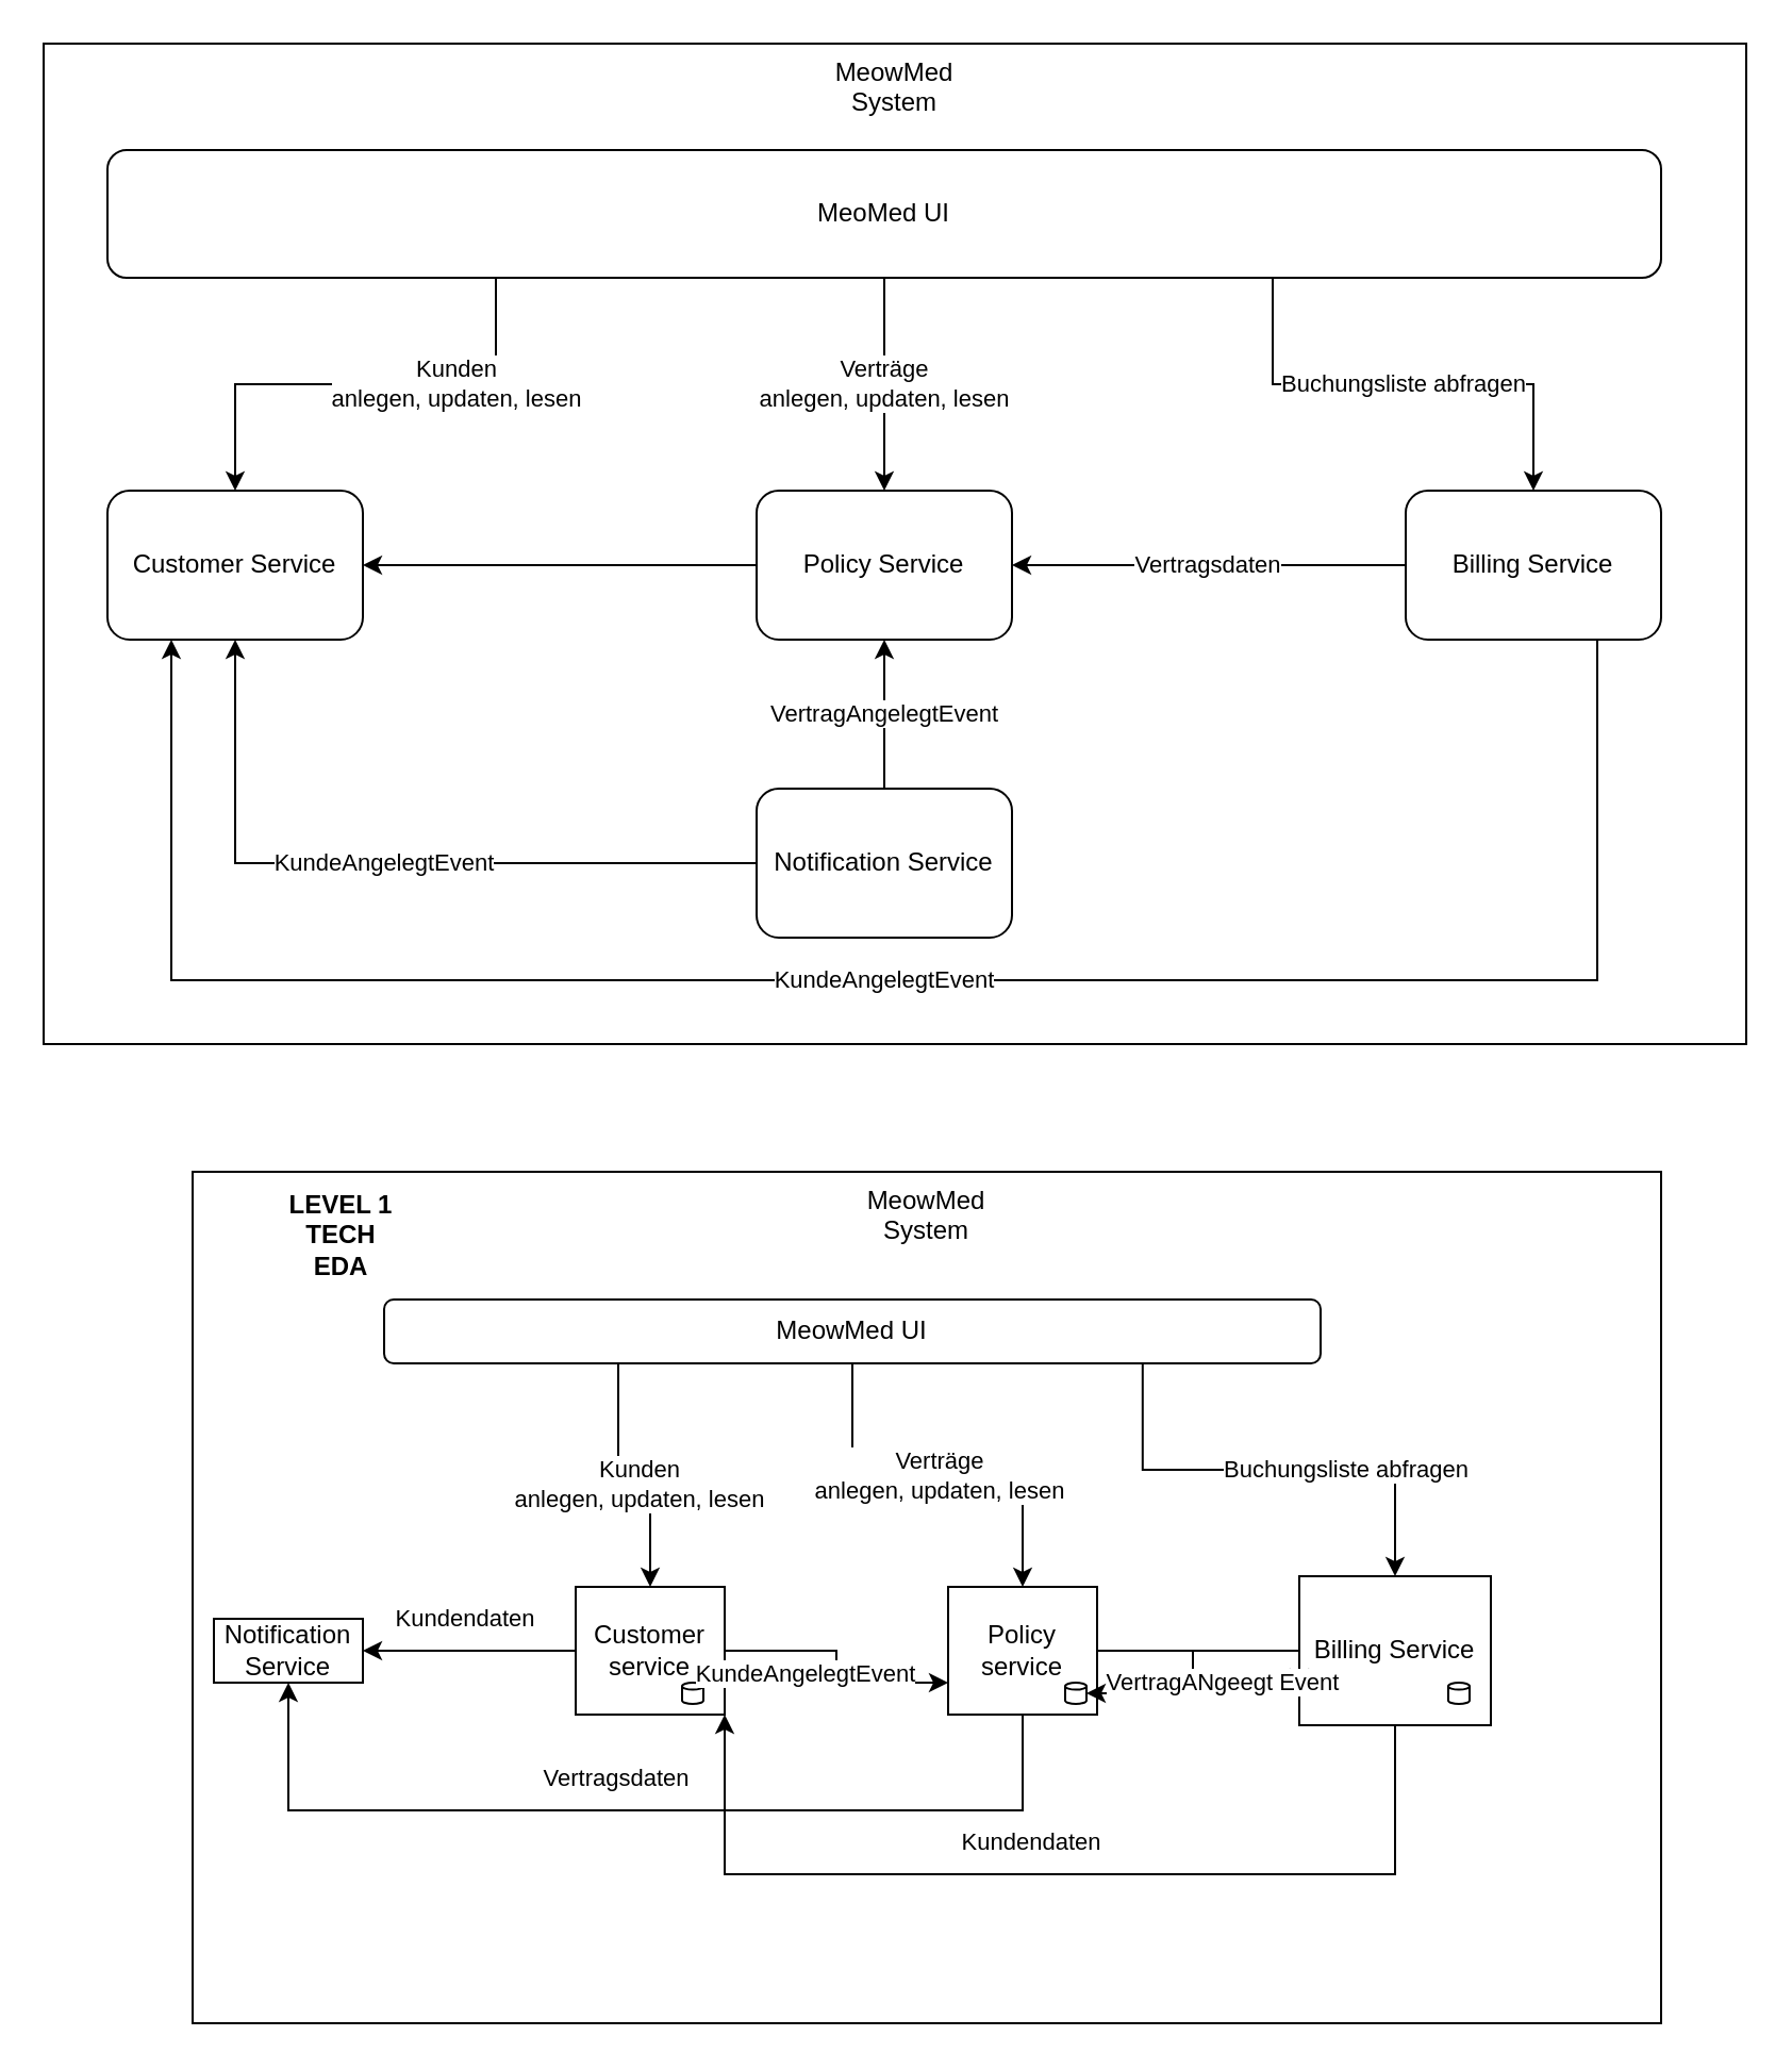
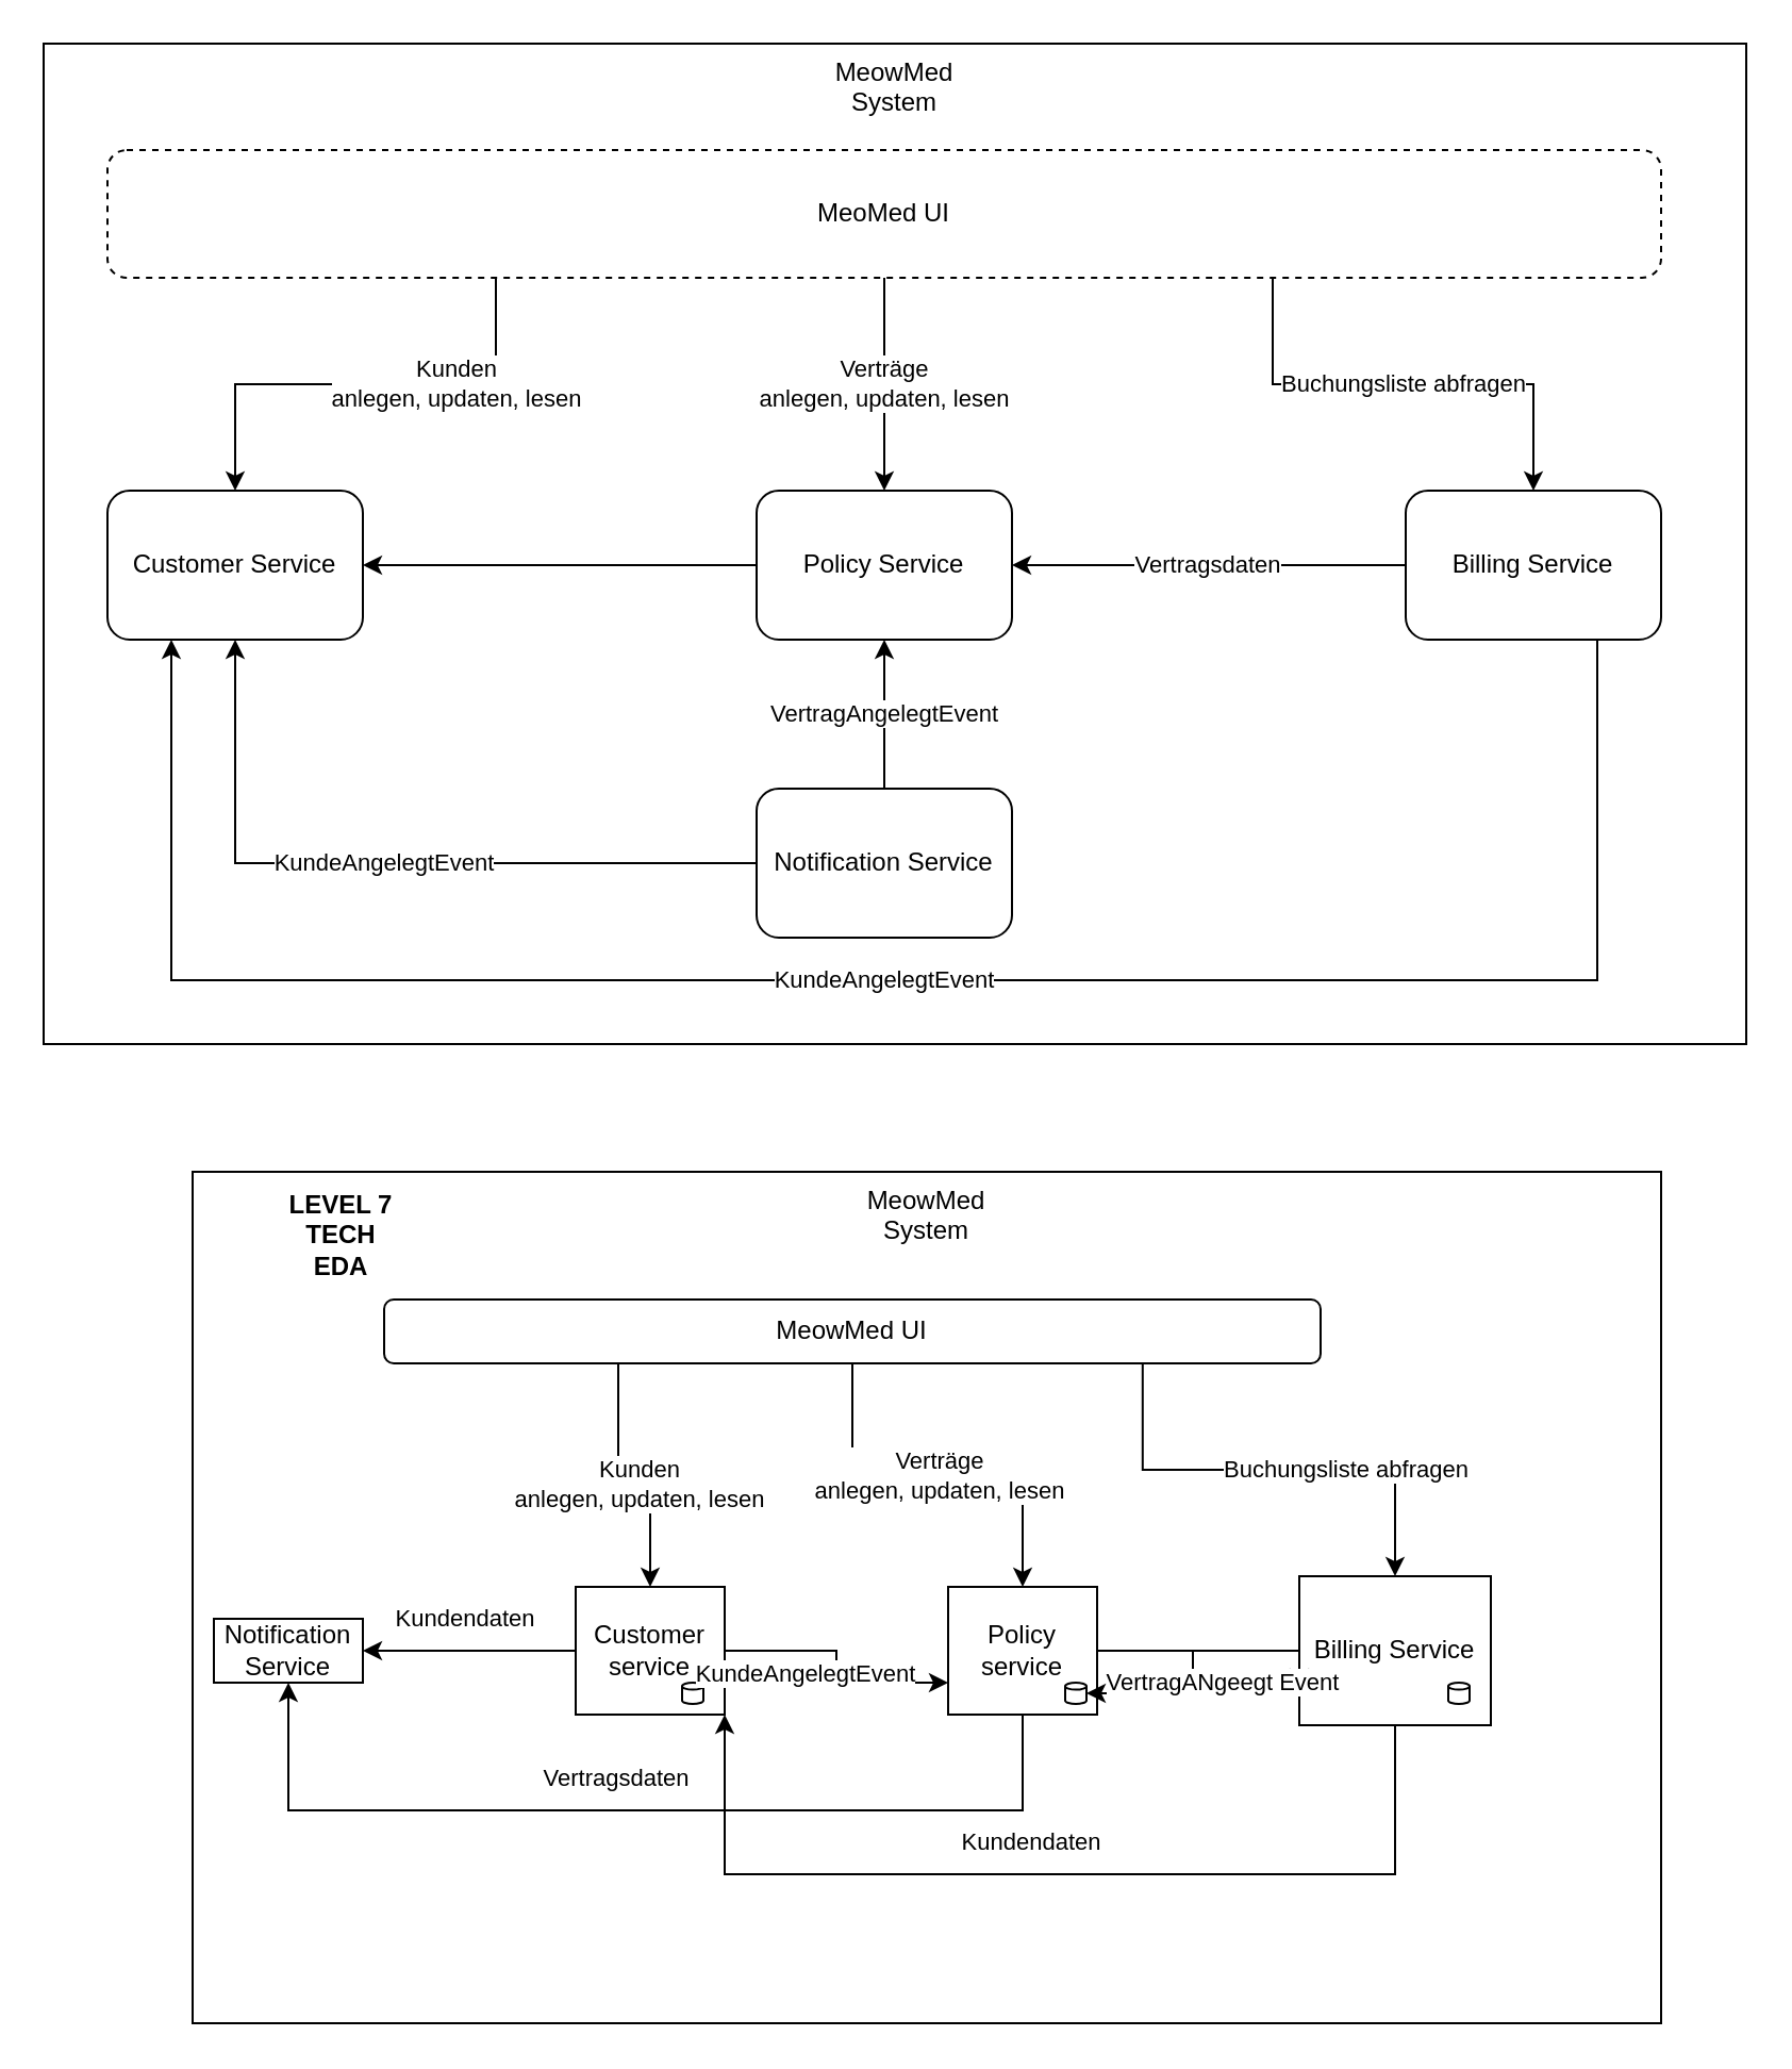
  <mxCell id="0" />
  <mxCell id="1" parent="0" />
  <mxCell id="2" value="MeowMed&lt;br&gt;System" style="rounded=0;whiteSpace=wrap;html=1;verticalAlign=top;" vertex="1" parent="1"><mxGeometry x="20" y="20" width="800" height="470" as="geometry" /></mxCell>
- <mxCell id="3" value="MeoMed UI" style="rounded=1;whiteSpace=wrap;html=1;" vertex="1" parent="1"><mxGeometry x="50" y="70" width="730" height="60" as="geometry" /></mxCell>
+ <mxCell id="3" value="MeoMed UI" style="rounded=1;whiteSpace=wrap;html=1;dashed=1;" vertex="1" parent="1"><mxGeometry x="50" y="70" width="730" height="60" as="geometry" /></mxCell>
  <mxCell id="4" value="Notification Service" style="rounded=1;whiteSpace=wrap;html=1;" vertex="1" parent="1"><mxGeometry x="355" y="370" width="120" height="70" as="geometry" /></mxCell>
  <mxCell id="5" value="" style="edgeStyle=orthogonalEdgeStyle;rounded=0;orthogonalLoop=1;jettySize=auto;html=1;exitX=0.25;exitY=1;exitDx=0;exitDy=0;" edge="1" parent="1" source="3" target="8"><mxGeometry relative="1" as="geometry" /></mxCell>
  <mxCell id="6" value="Kunden&lt;br&gt;anlegen, updaten, lesen" style="edgeLabel;html=1;align=center;verticalAlign=middle;resizable=0;points=[];" vertex="1" connectable="0" parent="5"><mxGeometry x="-0.392" y="-1" relative="1" as="geometry"><mxPoint x="-1" as="offset" /></mxGeometry></mxCell>
  <mxCell id="7" value="KundeAngelegtEvent" style="edgeStyle=orthogonalEdgeStyle;rounded=0;orthogonalLoop=1;jettySize=auto;html=1;exitX=0;exitY=0.5;exitDx=0;exitDy=0;entryX=0.5;entryY=1;entryDx=0;entryDy=0;" edge="1" parent="1" source="4" target="8"><mxGeometry relative="1" as="geometry" /></mxCell>
  <mxCell id="8" value="Customer Service" style="rounded=1;whiteSpace=wrap;html=1;" vertex="1" parent="1"><mxGeometry x="50" y="230" width="120" height="70" as="geometry" /></mxCell>
  <mxCell id="9" value="Verträge&lt;br&gt;anlegen, updaten, lesen" style="edgeStyle=orthogonalEdgeStyle;rounded=0;orthogonalLoop=1;jettySize=auto;html=1;" edge="1" parent="1" source="3" target="12"><mxGeometry relative="1" as="geometry" /></mxCell>
  <mxCell id="10" style="edgeStyle=orthogonalEdgeStyle;rounded=0;orthogonalLoop=1;jettySize=auto;html=1;exitX=0;exitY=0.5;exitDx=0;exitDy=0;entryX=1;entryY=0.5;entryDx=0;entryDy=0;" edge="1" parent="1" source="12" target="8"><mxGeometry relative="1" as="geometry" /></mxCell>
  <mxCell id="11" value="VertragAngelegtEvent" style="edgeStyle=orthogonalEdgeStyle;rounded=0;orthogonalLoop=1;jettySize=auto;html=1;exitX=0.5;exitY=0;exitDx=0;exitDy=0;entryX=0.5;entryY=1;entryDx=0;entryDy=0;" edge="1" parent="1" source="4" target="12"><mxGeometry relative="1" as="geometry" /></mxCell>
  <mxCell id="12" value="Policy Service" style="rounded=1;whiteSpace=wrap;html=1;" vertex="1" parent="1"><mxGeometry x="355" y="230" width="120" height="70" as="geometry" /></mxCell>
  <mxCell id="13" value="Buchungsliste abfragen" style="edgeStyle=orthogonalEdgeStyle;rounded=0;orthogonalLoop=1;jettySize=auto;html=1;exitX=0.75;exitY=1;exitDx=0;exitDy=0;" edge="1" parent="1" source="3" target="16"><mxGeometry relative="1" as="geometry" /></mxCell>
  <mxCell id="14" value="Vertragsdaten" style="edgeStyle=orthogonalEdgeStyle;rounded=0;orthogonalLoop=1;jettySize=auto;html=1;exitX=0;exitY=0.5;exitDx=0;exitDy=0;entryX=1;entryY=0.5;entryDx=0;entryDy=0;" edge="1" parent="1" source="16" target="12"><mxGeometry relative="1" as="geometry" /></mxCell>
  <mxCell id="15" value="KundeAngelegtEvent" style="edgeStyle=orthogonalEdgeStyle;rounded=0;orthogonalLoop=1;jettySize=auto;html=1;exitX=0.75;exitY=1;exitDx=0;exitDy=0;entryX=0.25;entryY=1;entryDx=0;entryDy=0;" edge="1" parent="1" source="16" target="8"><mxGeometry relative="1" as="geometry"><Array as="points"><mxPoint x="750" y="460" /><mxPoint x="80" y="460" /></Array></mxGeometry></mxCell>
  <mxCell id="16" value="Billing Service" style="rounded=1;whiteSpace=wrap;html=1;" vertex="1" parent="1"><mxGeometry x="660" y="230" width="120" height="70" as="geometry" /></mxCell>
  <mxCell id="17" value="MeowMed &lt;br&gt;System" style="rounded=0;whiteSpace=wrap;html=1;verticalAlign=top;" vertex="1" parent="1"><mxGeometry x="90" y="550" width="690" height="400" as="geometry" /></mxCell>
  <mxCell id="18" value="MeowMed UI" style="whiteSpace=wrap;html=1;rounded=1;" vertex="1" parent="1"><mxGeometry x="180" y="610" width="440" height="30" as="geometry" /></mxCell>
  <mxCell id="19" value="Notification Service" style="rounded=0;whiteSpace=wrap;html=1;" vertex="1" parent="1"><mxGeometry x="100" y="760" width="70" height="30" as="geometry" /></mxCell>
  <mxCell id="20" value="Customer service" style="rounded=0;whiteSpace=wrap;html=1;" vertex="1" parent="1"><mxGeometry x="270" y="745" width="70" height="60" as="geometry" /></mxCell>
  <mxCell id="21" value="Policy service" style="rounded=0;whiteSpace=wrap;html=1;" vertex="1" parent="1"><mxGeometry x="445" y="745" width="70" height="60" as="geometry" /></mxCell>
  <mxCell id="22" value="" style="edgeStyle=orthogonalEdgeStyle;rounded=0;orthogonalLoop=1;jettySize=auto;html=1;" edge="1" parent="1" source="23" target="31"><mxGeometry relative="1" as="geometry" /></mxCell>
  <mxCell id="23" value="Billing Service" style="rounded=0;whiteSpace=wrap;html=1;" vertex="1" parent="1"><mxGeometry x="610" y="740" width="90" height="70" as="geometry" /></mxCell>
  <mxCell id="24" value="" style="shape=cylinder3;whiteSpace=wrap;html=1;boundedLbl=1;backgroundOutline=1;size=1.654;" vertex="1" parent="1"><mxGeometry x="320" y="790" width="10" height="10" as="geometry" /></mxCell>
  <mxCell id="25" value="Kunden&lt;br&gt;anlegen, updaten, lesen" style="edgeStyle=orthogonalEdgeStyle;rounded=0;orthogonalLoop=1;jettySize=auto;html=1;exitX=0.25;exitY=1;exitDx=0;exitDy=0;entryX=0.5;entryY=0;entryDx=0;entryDy=0;" edge="1" parent="1" source="18" target="20"><mxGeometry x="0.2" y="-5" relative="1" as="geometry"><mxPoint x="190" y="775" as="sourcePoint" /><mxPoint x="80" y="760" as="targetPoint" /><mxPoint as="offset" /></mxGeometry></mxCell>
  <mxCell id="26" value="Verträge&lt;br&gt;anlegen, updaten, lesen" style="edgeStyle=orthogonalEdgeStyle;rounded=0;orthogonalLoop=1;jettySize=auto;html=1;exitX=0.5;exitY=1;exitDx=0;exitDy=0;entryX=0.5;entryY=0;entryDx=0;entryDy=0;" edge="1" parent="1" source="18" target="21"><mxGeometry relative="1" as="geometry"><mxPoint x="330" y="690" as="sourcePoint" /><mxPoint x="315" y="760" as="targetPoint" /><mxPoint as="offset" /></mxGeometry></mxCell>
  <mxCell id="27" value="Buchungsliste abfragen" style="edgeStyle=orthogonalEdgeStyle;rounded=0;orthogonalLoop=1;jettySize=auto;html=1;exitX=0.81;exitY=0.985;exitDx=0;exitDy=0;entryX=0.5;entryY=0;entryDx=0;entryDy=0;exitPerimeter=0;" edge="1" parent="1" source="18" target="23"><mxGeometry x="0.334" relative="1" as="geometry"><mxPoint x="410" y="650" as="sourcePoint" /><mxPoint x="429" y="760" as="targetPoint" /><mxPoint as="offset" /></mxGeometry></mxCell>
  <mxCell id="28" value="KundeAngelegtEvent" style="edgeStyle=orthogonalEdgeStyle;rounded=0;orthogonalLoop=1;jettySize=auto;html=1;exitX=1;exitY=0.5;exitDx=0;exitDy=0;entryX=0;entryY=0.75;entryDx=0;entryDy=0;" edge="1" parent="1" source="20" target="21"><mxGeometry x="0.048" y="-15" relative="1" as="geometry"><mxPoint x="546" y="650" as="sourcePoint" /><mxPoint x="665" y="770" as="targetPoint" /><mxPoint as="offset" /></mxGeometry></mxCell>
  <mxCell id="29" value="Kundendaten" style="edgeStyle=orthogonalEdgeStyle;rounded=0;orthogonalLoop=1;jettySize=auto;html=1;exitX=0;exitY=0.5;exitDx=0;exitDy=0;entryX=1;entryY=0.5;entryDx=0;entryDy=0;" edge="1" parent="1" source="20" target="19"><mxGeometry x="0.048" y="-15" relative="1" as="geometry"><mxPoint x="455" y="785" as="sourcePoint" /><mxPoint x="350" y="785" as="targetPoint" /><mxPoint as="offset" /></mxGeometry></mxCell>
  <mxCell id="30" value="Vertragsdaten" style="edgeStyle=orthogonalEdgeStyle;rounded=0;orthogonalLoop=1;jettySize=auto;html=1;exitX=0.5;exitY=1;exitDx=0;exitDy=0;entryX=0.5;entryY=1;entryDx=0;entryDy=0;" edge="1" parent="1" source="21" target="19"><mxGeometry x="0.048" y="-15" relative="1" as="geometry"><mxPoint x="455" y="785" as="sourcePoint" /><mxPoint x="350" y="785" as="targetPoint" /><mxPoint as="offset" /><Array as="points"><mxPoint x="480" y="850" /><mxPoint x="135" y="850" /></Array></mxGeometry></mxCell>
  <mxCell id="31" value="" style="shape=cylinder3;whiteSpace=wrap;html=1;boundedLbl=1;backgroundOutline=1;size=1.654;" vertex="1" parent="1"><mxGeometry x="500" y="790" width="10" height="10" as="geometry" /></mxCell>
  <mxCell id="32" value="" style="shape=cylinder3;whiteSpace=wrap;html=1;boundedLbl=1;backgroundOutline=1;size=1.654;" vertex="1" parent="1"><mxGeometry x="680" y="790" width="10" height="10" as="geometry" /></mxCell>
  <mxCell id="33" value="VertragANgeegt Event" style="edgeStyle=orthogonalEdgeStyle;rounded=0;orthogonalLoop=1;jettySize=auto;html=1;exitX=1;exitY=0.5;exitDx=0;exitDy=0;entryX=0;entryY=0.75;entryDx=0;entryDy=0;" edge="1" parent="1" source="21" target="23"><mxGeometry x="0.048" y="-15" relative="1" as="geometry"><mxPoint x="490" y="815" as="sourcePoint" /><mxPoint x="145" y="800" as="targetPoint" /><mxPoint as="offset" /><Array as="points"><mxPoint x="610" y="775" /></Array></mxGeometry></mxCell>
  <mxCell id="34" value="Kundendaten" style="edgeStyle=orthogonalEdgeStyle;rounded=0;orthogonalLoop=1;jettySize=auto;html=1;exitX=0.5;exitY=1;exitDx=0;exitDy=0;entryX=1;entryY=1;entryDx=0;entryDy=0;" edge="1" parent="1" source="23" target="20"><mxGeometry x="0.048" y="-15" relative="1" as="geometry"><mxPoint x="455" y="785" as="sourcePoint" /><mxPoint x="350" y="785" as="targetPoint" /><mxPoint as="offset" /><Array as="points"><mxPoint x="655" y="880" /><mxPoint x="340" y="880" /></Array></mxGeometry></mxCell>
- <mxCell id="35" value="&lt;b&gt;LEVEL 1 TECH EDA&lt;/b&gt;" style="text;html=1;strokeColor=none;fillColor=none;align=center;verticalAlign=middle;whiteSpace=wrap;rounded=0;" vertex="1" parent="1"><mxGeometry x="130" y="565" width="60" height="30" as="geometry" /></mxCell>
+ <mxCell id="35" value="&lt;b&gt;LEVEL 7 TECH EDA&lt;/b&gt;" style="text;html=1;strokeColor=none;fillColor=none;align=center;verticalAlign=middle;whiteSpace=wrap;rounded=0;" vertex="1" parent="1"><mxGeometry x="130" y="565" width="60" height="30" as="geometry" /></mxCell>
